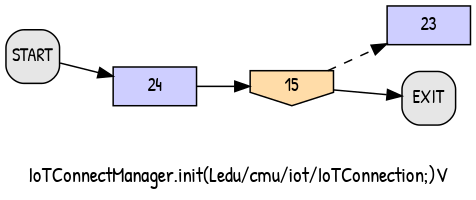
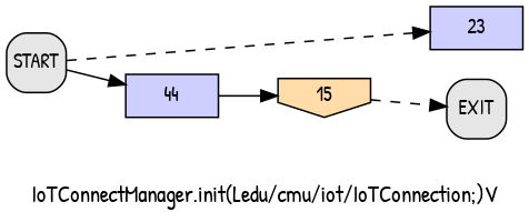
  digraph {
    fontname="Patrick Hand"
    label="IoTConnectManager.init(Ledu/cmu/iot/IoTConnection;)V"
    rankdir=LR
    node [fillcolor="#CECEFF" fixedsize=true fontname="Patrick Hand" fontsize=12 shape=box style=filled]
    edge [fontname="Patrick Hand" style=solid]
    n1 [height=0.36 label=23 width=0.78]
-   n2 [height=0.36 label=24 width=0.78]
+   n2 [height=0.36 label=44 width=0.78]
    n3 [fillcolor="#FFDCA8" height=0.36 label=15 shape=invhouse width=0.78]
    n4 [fillcolor="#E6E6E6" height=0.5 label=EXIT style="filled, rounded" width=0.5]
    n5 [fillcolor="#E6E6E6" height=0.5 label=START style="filled, rounded" width=0.5]
    n2 -> n3
-   n3 -> n4
-   n3 -> n1 [style=dashed]
+   n3 -> n4 [style=dashed]
+   n5 -> n1 [style=dashed]
    n5 -> n2
  }
